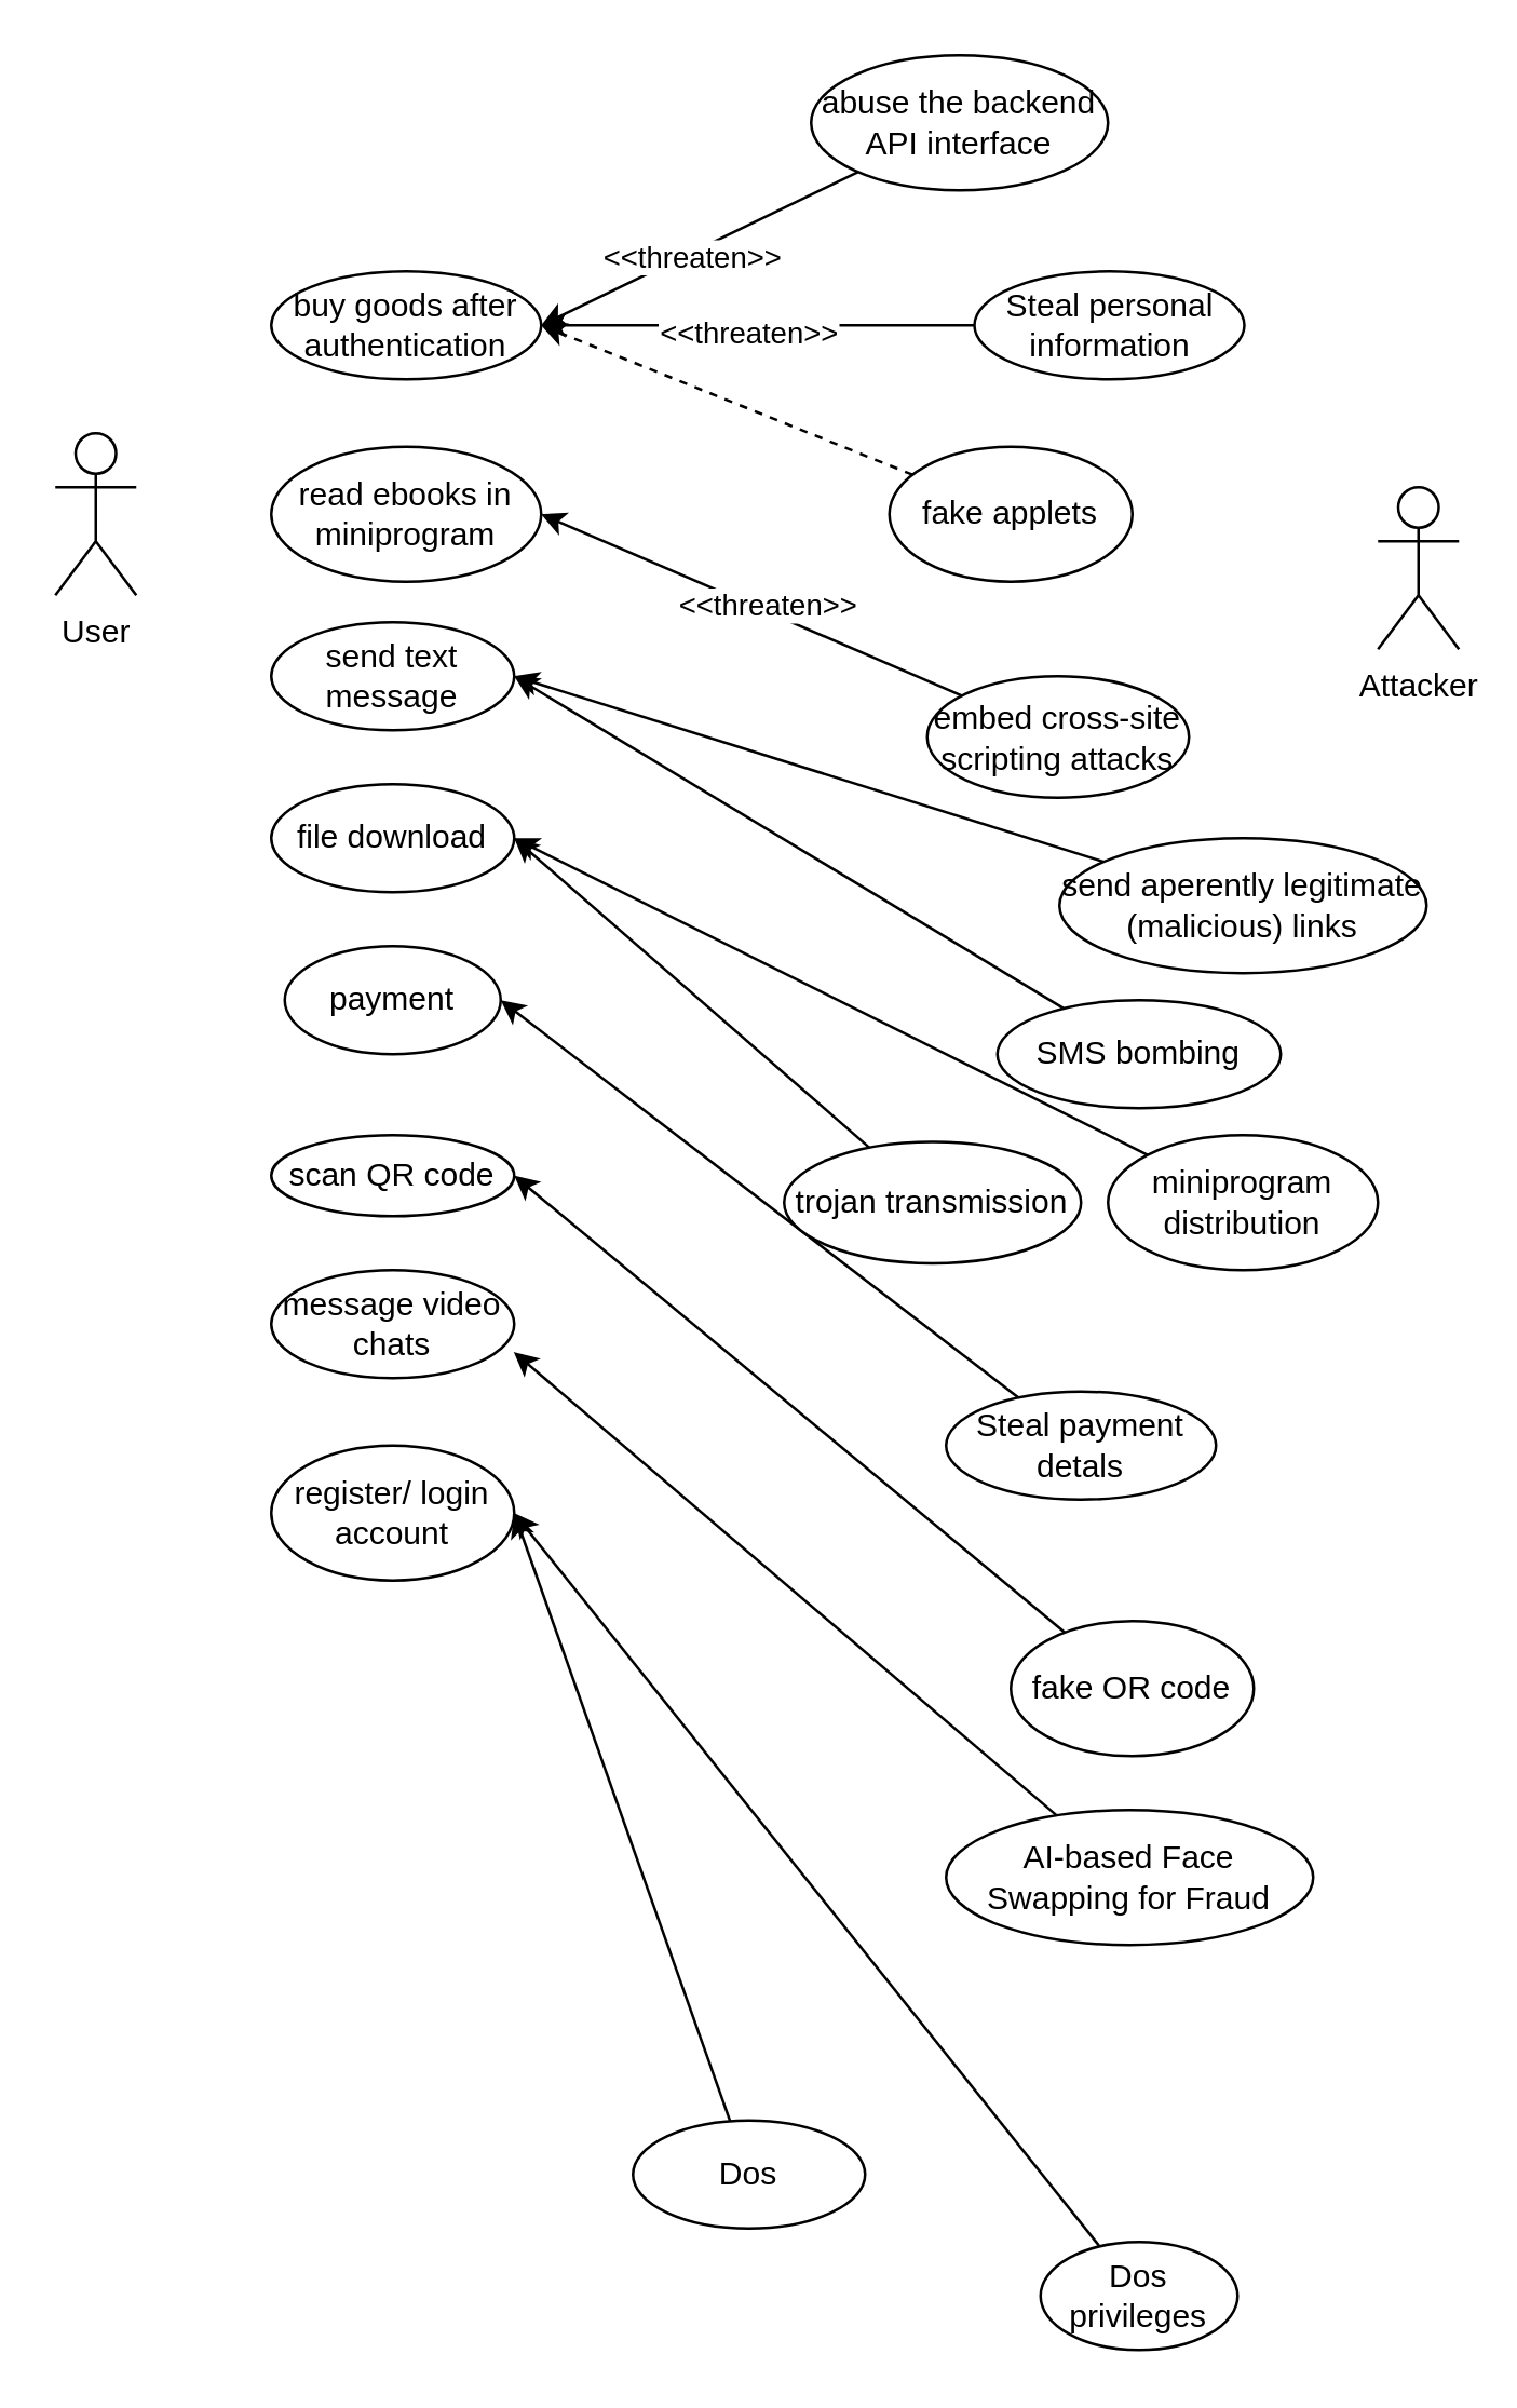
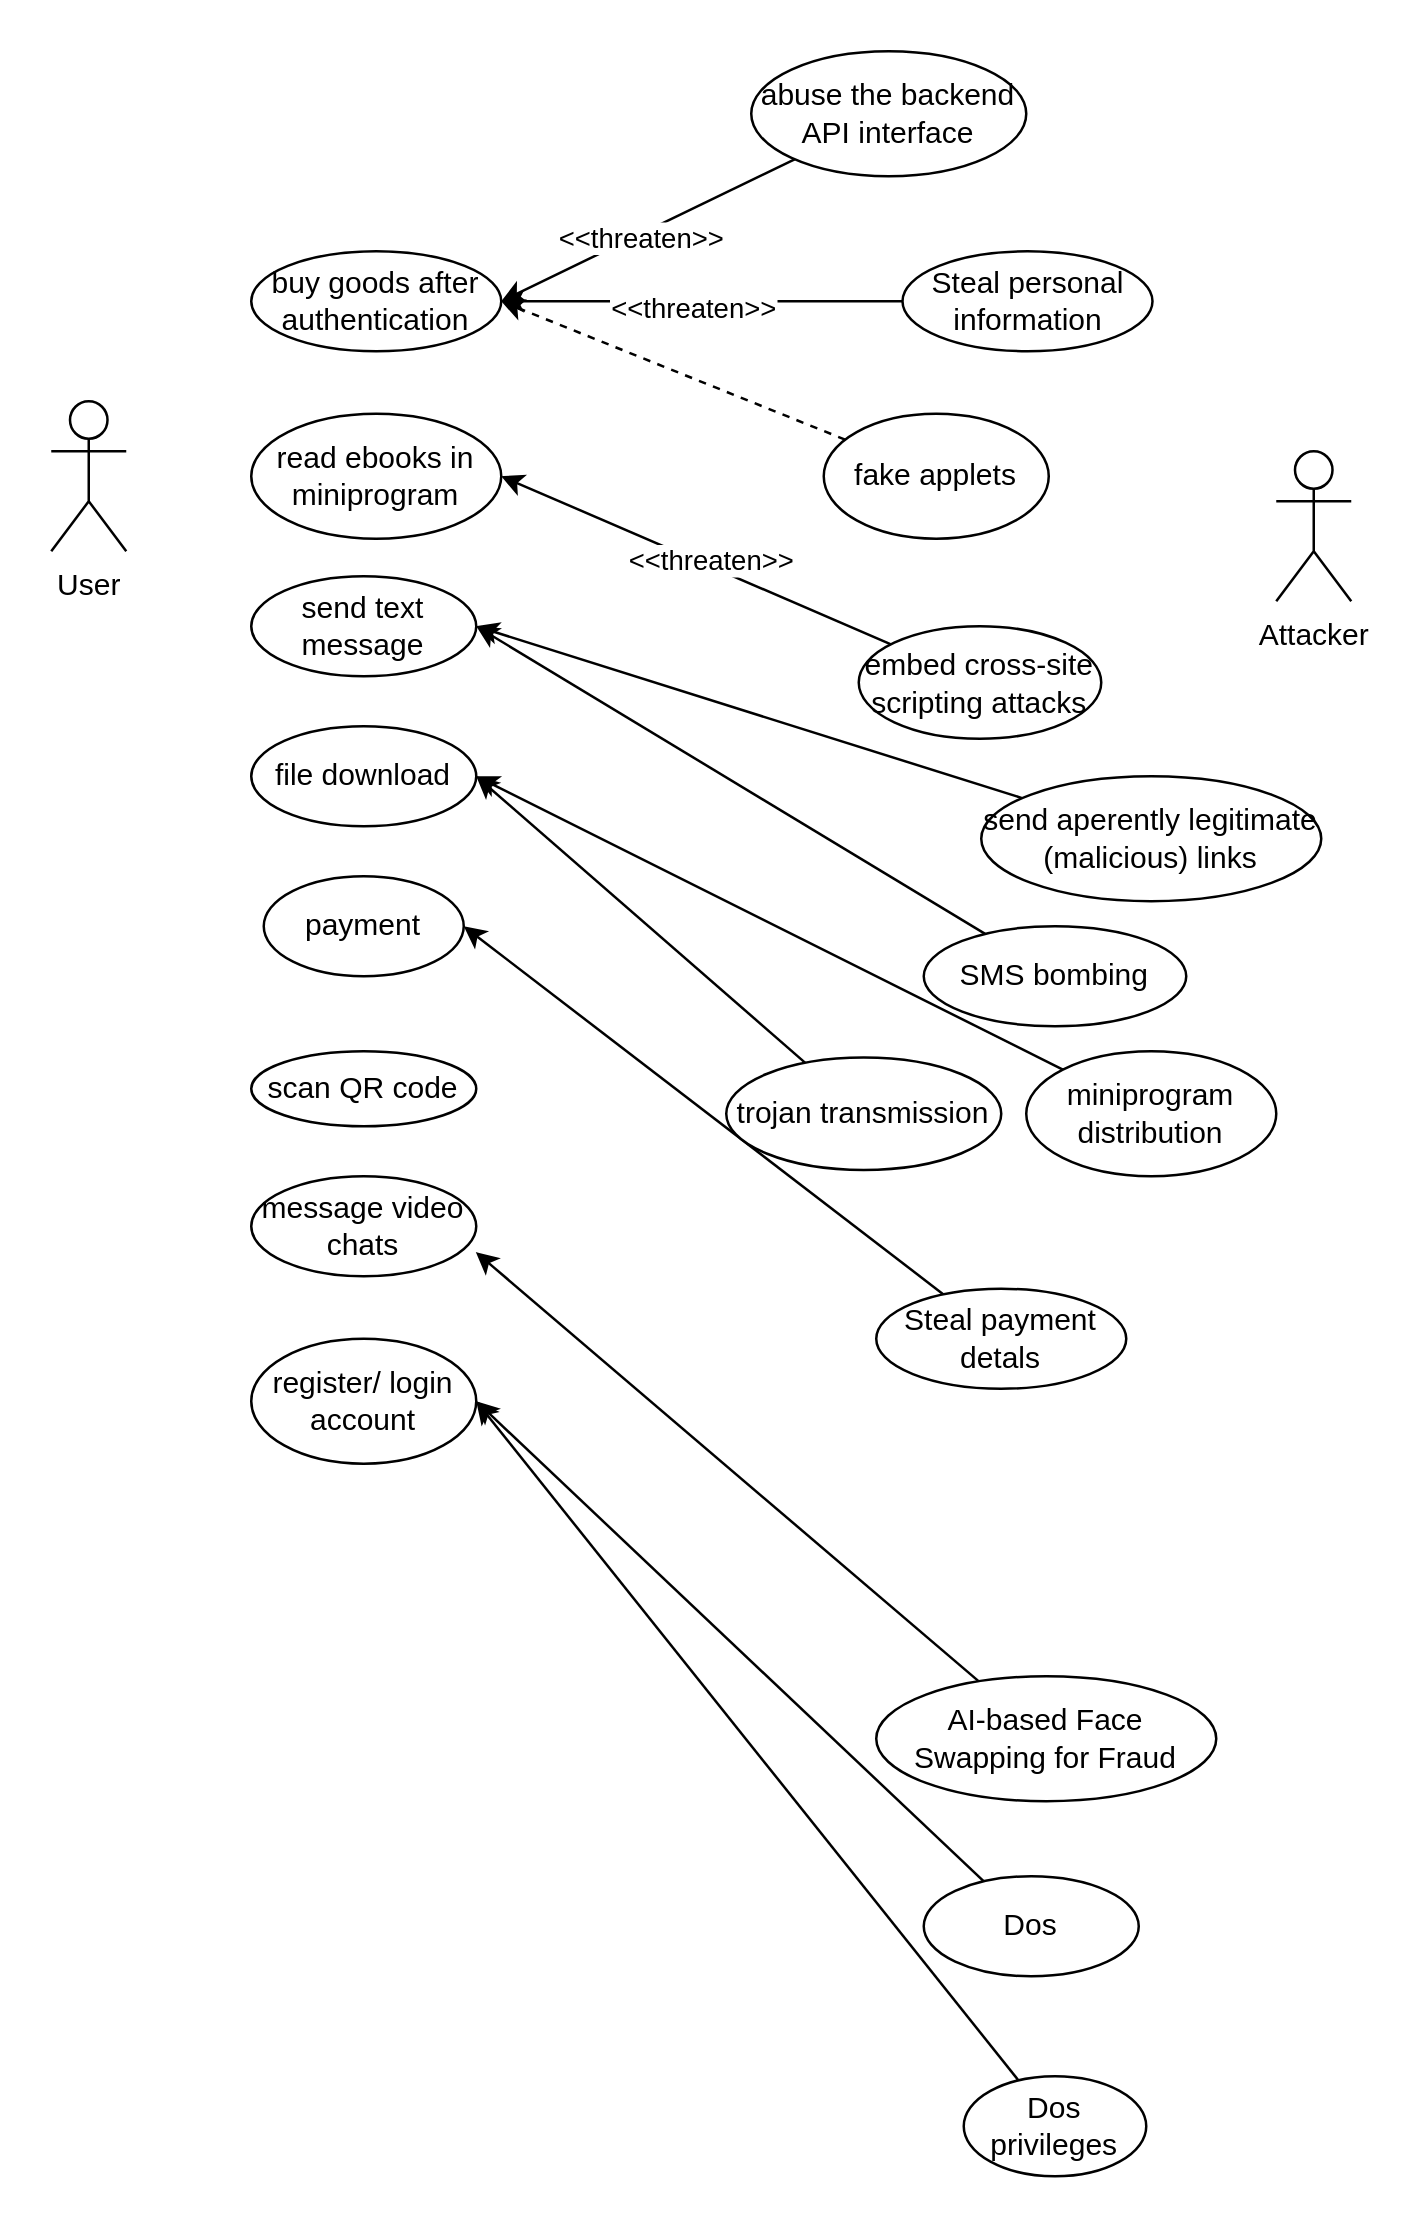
  <mxCell id="0" />
  <mxCell id="1" parent="0" />
  <mxCell id="2" value="User" style="shape=umlActor;verticalLabelPosition=bottom;verticalAlign=top;html=1;outlineConnect=0;" vertex="1" parent="1"><mxGeometry x="20" y="160" width="30" height="60" as="geometry" /></mxCell>
  <mxCell id="3" value="buy goods after authentication" style="ellipse;whiteSpace=wrap;html=1;" vertex="1" parent="1"><mxGeometry x="100" y="100" width="100" height="40" as="geometry" /></mxCell>
  <mxCell id="4" value="read ebooks in miniprogram" style="ellipse;whiteSpace=wrap;html=1;" vertex="1" parent="1"><mxGeometry x="100" y="165" width="100" height="50" as="geometry" /></mxCell>
  <mxCell id="5" value="send text message" style="ellipse;whiteSpace=wrap;html=1;" vertex="1" parent="1"><mxGeometry x="100" y="230" width="90" height="40" as="geometry" /></mxCell>
  <mxCell id="6" value="file download" style="ellipse;whiteSpace=wrap;html=1;" vertex="1" parent="1"><mxGeometry x="100" y="290" width="90" height="40" as="geometry" /></mxCell>
  <mxCell id="7" value="message video chats" style="ellipse;whiteSpace=wrap;html=1;" vertex="1" parent="1"><mxGeometry x="100" y="470" width="90" height="40" as="geometry" /></mxCell>
  <mxCell id="8" value="scan QR code" style="ellipse;whiteSpace=wrap;html=1;" vertex="1" parent="1"><mxGeometry x="100" y="420" width="90" height="30" as="geometry" /></mxCell>
  <mxCell id="9" value="payment" style="ellipse;whiteSpace=wrap;html=1;" vertex="1" parent="1"><mxGeometry x="105" y="350" width="80" height="40" as="geometry" /></mxCell>
  <mxCell id="10" value="register/ login account" style="ellipse;whiteSpace=wrap;html=1;" vertex="1" parent="1"><mxGeometry x="100" y="535" width="90" height="50" as="geometry" /></mxCell>
  <mxCell id="11" value="Attacker" style="shape=umlActor;verticalLabelPosition=bottom;verticalAlign=top;html=1;outlineConnect=0;" vertex="1" parent="1"><mxGeometry x="510" y="180" width="30" height="60" as="geometry" /></mxCell>
  <mxCell id="12" style="rounded=0;orthogonalLoop=1;jettySize=auto;html=1;entryX=1;entryY=0.5;entryDx=0;entryDy=0;" edge="1" parent="1" source="13" target="9"><mxGeometry relative="1" as="geometry" /></mxCell>
  <mxCell id="13" value="Steal payment detals" style="ellipse;whiteSpace=wrap;html=1;" vertex="1" parent="1"><mxGeometry x="350" y="515" width="100" height="40" as="geometry" /></mxCell>
  <mxCell id="14" style="rounded=0;orthogonalLoop=1;jettySize=auto;html=1;" edge="1" parent="1" source="16" target="3"><mxGeometry relative="1" as="geometry" /></mxCell>
  <mxCell id="15" value="&amp;lt;&amp;lt;threaten&amp;gt;&amp;gt;" style="edgeLabel;html=1;align=center;verticalAlign=middle;resizable=0;points=[];" vertex="1" connectable="0" parent="14"><mxGeometry x="0.043" y="2" relative="1" as="geometry"><mxPoint as="offset" /></mxGeometry></mxCell>
  <mxCell id="16" value="Steal personal information" style="ellipse;whiteSpace=wrap;html=1;" vertex="1" parent="1"><mxGeometry x="360.5" y="100" width="100" height="40" as="geometry" /></mxCell>
  <mxCell id="17" style="rounded=0;orthogonalLoop=1;jettySize=auto;html=1;entryX=1;entryY=0.5;entryDx=0;entryDy=0;" edge="1" parent="1" source="19" target="4"><mxGeometry relative="1" as="geometry" /></mxCell>
  <mxCell id="18" value="&amp;lt;&amp;lt;threaten&amp;gt;&amp;gt;" style="edgeLabel;html=1;align=center;verticalAlign=middle;resizable=0;points=[];" vertex="1" connectable="0" parent="17"><mxGeometry x="-0.063" y="-2" relative="1" as="geometry"><mxPoint as="offset" /></mxGeometry></mxCell>
  <mxCell id="19" value="embed cross-site scripting attacks" style="ellipse;whiteSpace=wrap;html=1;" vertex="1" parent="1"><mxGeometry x="343" y="250" width="97" height="45" as="geometry" /></mxCell>
  <mxCell id="20" style="rounded=0;orthogonalLoop=1;jettySize=auto;html=1;entryX=1;entryY=0.5;entryDx=0;entryDy=0;dashed=1;" edge="1" parent="1" source="21" target="3"><mxGeometry relative="1" as="geometry" /></mxCell>
  <mxCell id="21" value="fake applets" style="ellipse;whiteSpace=wrap;html=1;" vertex="1" parent="1"><mxGeometry x="329" y="165" width="90" height="50" as="geometry" /></mxCell>
  <mxCell id="22" style="rounded=0;orthogonalLoop=1;jettySize=auto;html=1;entryX=1;entryY=0.5;entryDx=0;entryDy=0;" edge="1" parent="1" source="24" target="3"><mxGeometry relative="1" as="geometry" /></mxCell>
  <mxCell id="23" value="&amp;lt;&amp;lt;threaten&amp;gt;&amp;gt;" style="edgeLabel;html=1;align=center;verticalAlign=middle;resizable=0;points=[];" vertex="1" connectable="0" parent="22"><mxGeometry x="0.057" y="1" relative="1" as="geometry"><mxPoint as="offset" /></mxGeometry></mxCell>
  <mxCell id="24" value="abuse the backend API interface" style="ellipse;whiteSpace=wrap;html=1;" vertex="1" parent="1"><mxGeometry x="300" y="20" width="110" height="50" as="geometry" /></mxCell>
  <mxCell id="25" style="rounded=0;orthogonalLoop=1;jettySize=auto;html=1;entryX=1;entryY=0.5;entryDx=0;entryDy=0;" edge="1" parent="1" source="26" target="5"><mxGeometry relative="1" as="geometry" /></mxCell>
  <mxCell id="26" value="send aperently legitimate (malicious) links" style="ellipse;whiteSpace=wrap;html=1;" vertex="1" parent="1"><mxGeometry x="392" y="310" width="136" height="50" as="geometry" /></mxCell>
  <mxCell id="27" style="rounded=0;orthogonalLoop=1;jettySize=auto;html=1;entryX=1;entryY=0.5;entryDx=0;entryDy=0;" edge="1" parent="1" source="28" target="5"><mxGeometry relative="1" as="geometry" /></mxCell>
  <mxCell id="28" value="SMS bombing" style="ellipse;whiteSpace=wrap;html=1;" vertex="1" parent="1"><mxGeometry x="369" y="370" width="105" height="40" as="geometry" /></mxCell>
  <mxCell id="29" style="rounded=0;orthogonalLoop=1;jettySize=auto;html=1;entryX=1;entryY=0.5;entryDx=0;entryDy=0;" edge="1" parent="1" source="30" target="6"><mxGeometry relative="1" as="geometry" /></mxCell>
  <mxCell id="30" value="miniprogram distribution" style="ellipse;whiteSpace=wrap;html=1;" vertex="1" parent="1"><mxGeometry x="410" y="420" width="100" height="50" as="geometry" /></mxCell>
  <mxCell id="31" style="rounded=0;orthogonalLoop=1;jettySize=auto;html=1;entryX=1;entryY=0.5;entryDx=0;entryDy=0;" edge="1" parent="1" source="32" target="6"><mxGeometry relative="1" as="geometry" /></mxCell>
  <mxCell id="32" value="trojan transmission" style="ellipse;whiteSpace=wrap;html=1;" vertex="1" parent="1"><mxGeometry x="290" y="422.5" width="110" height="45" as="geometry" /></mxCell>
- <mxCell id="33" style="rounded=0;orthogonalLoop=1;jettySize=auto;html=1;entryX=1;entryY=0.5;entryDx=0;entryDy=0;" edge="1" parent="1" source="34" target="8"><mxGeometry relative="1" as="geometry" /></mxCell>
- <mxCell id="34" value="fake OR code" style="ellipse;whiteSpace=wrap;html=1;" vertex="1" parent="1"><mxGeometry x="374" y="600" width="90" height="50" as="geometry" /></mxCell>
  <mxCell id="35" value="AI-based Face Swapping for Fraud" style="ellipse;whiteSpace=wrap;html=1;" vertex="1" parent="1"><mxGeometry x="350" y="670" width="136" height="50" as="geometry" /></mxCell>
  <mxCell id="36" style="rounded=0;orthogonalLoop=1;jettySize=auto;html=1;entryX=0.998;entryY=0.758;entryDx=0;entryDy=0;entryPerimeter=0;" edge="1" parent="1" source="35" target="7"><mxGeometry relative="1" as="geometry" /></mxCell>
  <mxCell id="37" style="rounded=0;orthogonalLoop=1;jettySize=auto;html=1;entryX=1;entryY=0.5;entryDx=0;entryDy=0;" edge="1" parent="1" source="38" target="10"><mxGeometry relative="1" as="geometry" /></mxCell>
- <mxCell id="38" value="Dos" style="ellipse;whiteSpace=wrap;html=1;" vertex="1" parent="1"><mxGeometry x="234" y="785" width="86" height="40" as="geometry" /></mxCell>
+ <mxCell id="38" value="Dos" style="ellipse;whiteSpace=wrap;html=1;" vertex="1" parent="1"><mxGeometry x="369" y="750" width="86" height="40" as="geometry" /></mxCell>
  <mxCell id="39" style="rounded=0;orthogonalLoop=1;jettySize=auto;html=1;entryX=1;entryY=0.5;entryDx=0;entryDy=0;" edge="1" parent="1" source="40" target="10"><mxGeometry relative="1" as="geometry" /></mxCell>
  <mxCell id="40" value="Dos privileges" style="ellipse;whiteSpace=wrap;html=1;" vertex="1" parent="1"><mxGeometry x="385" y="830" width="73" height="40" as="geometry" /></mxCell>
